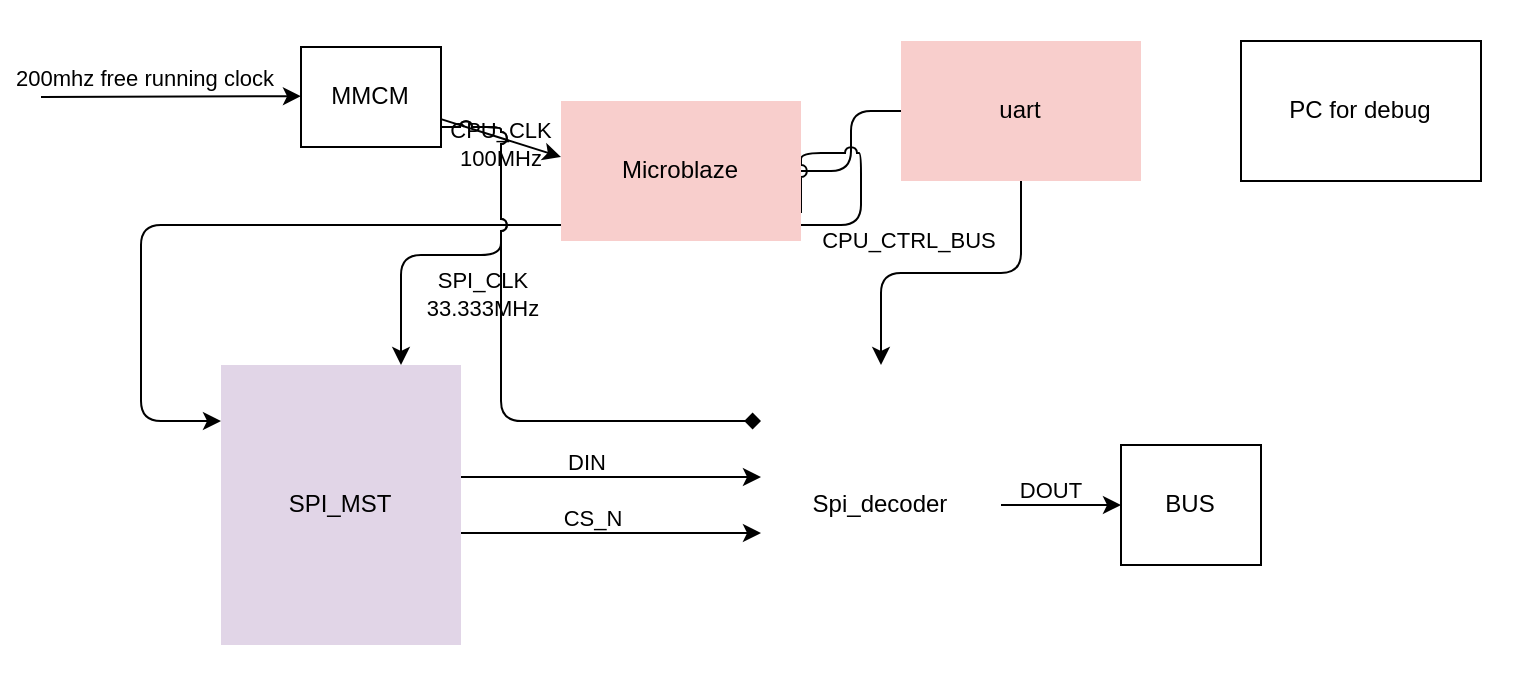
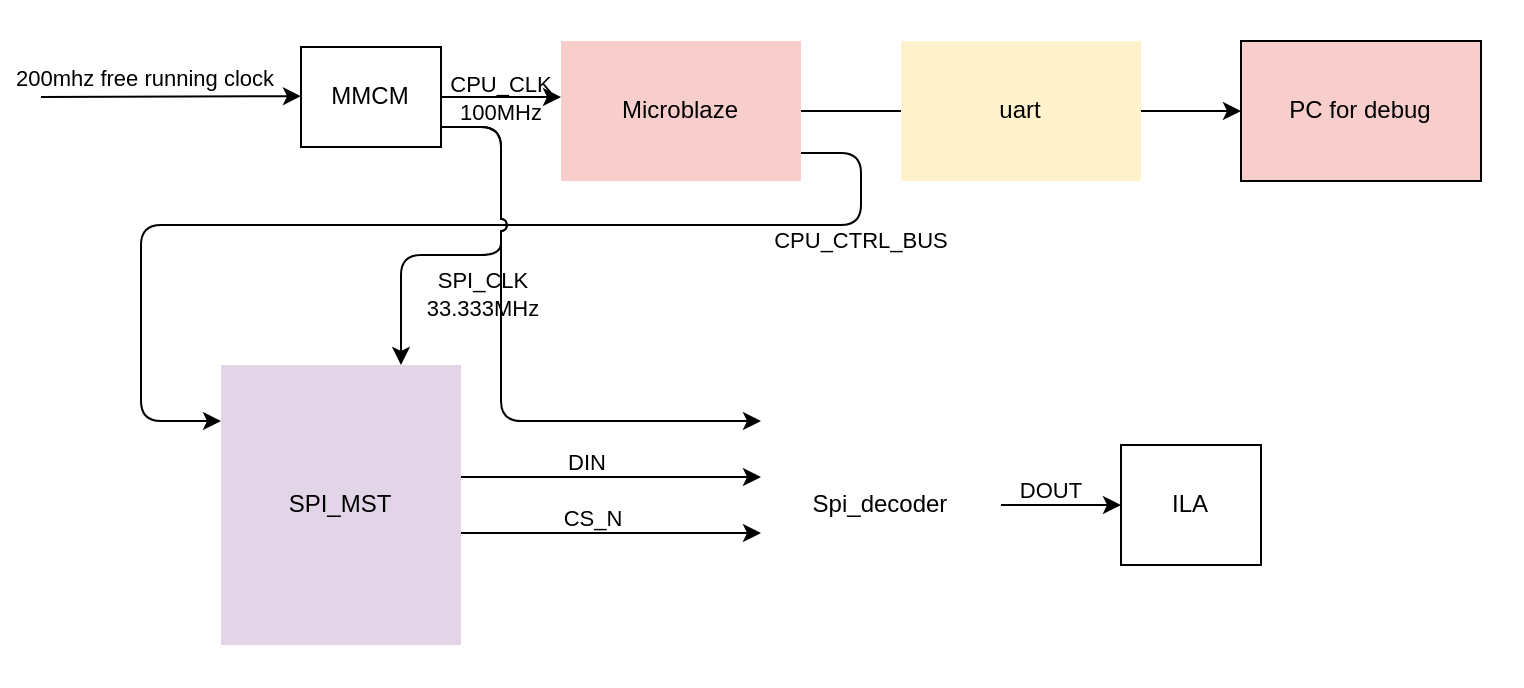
  <mxCell id="0" />
  <mxCell id="1" parent="0" />
  <mxCell id="2" value="Spi_decoder" style="rounded=0;whiteSpace=wrap;html=1;points=[[0,0.2,0,0,0],[0,0.4,0,0,0],[0,0.6,0,0,0],[0,0.8,0,0,0],[0.25,0,0,0,0],[0.25,1,0,0,0],[0.5,0,0,0,0],[0.5,1,0,0,0],[0.75,0,0,0,0],[0.75,1,0,0,0],[1,0,0,0,0],[1,0.25,0,0,0],[1,0.5,0,0,0],[1,0.75,0,0,0],[1,1,0,0,0]];fillColor=#ffffff;strokeColor=none;" vertex="1" parent="1"><mxGeometry x="380" y="182" width="120" height="140" as="geometry" /></mxCell>
  <mxCell id="3" value="" style="endArrow=classic;html=1;entryX=0;entryY=0.4;entryDx=0;entryDy=0;entryPerimeter=0;exitX=1;exitY=0.4;exitDx=0;exitDy=0;exitPerimeter=0;" edge="1" parent="1" source="9" target="2"><mxGeometry width="50" height="50" relative="1" as="geometry"><mxPoint x="320" y="238" as="sourcePoint" /><mxPoint x="380" y="232" as="targetPoint" /></mxGeometry></mxCell>
  <mxCell id="4" value="DIN" style="edgeLabel;html=1;align=center;verticalAlign=middle;resizable=0;points=[];" vertex="1" connectable="0" parent="3"><mxGeometry x="-0.462" y="3" relative="1" as="geometry"><mxPoint x="22" y="-5" as="offset" /></mxGeometry></mxCell>
  <mxCell id="5" value="" style="endArrow=classic;html=1;entryX=0;entryY=0.6;entryDx=0;entryDy=0;entryPerimeter=0;exitX=1;exitY=0.6;exitDx=0;exitDy=0;exitPerimeter=0;" edge="1" parent="1" source="9" target="2"><mxGeometry width="50" height="50" relative="1" as="geometry"><mxPoint x="320" y="266" as="sourcePoint" /><mxPoint x="380" y="282" as="targetPoint" /></mxGeometry></mxCell>
  <mxCell id="6" value="CS_N" style="edgeLabel;html=1;align=center;verticalAlign=middle;resizable=0;points=[];" vertex="1" connectable="0" parent="5"><mxGeometry x="-0.386" y="1" relative="1" as="geometry"><mxPoint x="19" y="-7" as="offset" /></mxGeometry></mxCell>
  <mxCell id="7" value="" style="endArrow=classic;html=1;exitX=1;exitY=0.5;exitDx=0;exitDy=0;exitPerimeter=0;" edge="1" parent="1" source="2"><mxGeometry width="50" height="50" relative="1" as="geometry"><mxPoint x="530" y="252" as="sourcePoint" /><mxPoint x="560" y="252" as="targetPoint" /></mxGeometry></mxCell>
  <mxCell id="8" value="DOUT" style="edgeLabel;html=1;align=center;verticalAlign=middle;resizable=0;points=[];" vertex="1" connectable="0" parent="7"><mxGeometry x="-0.225" relative="1" as="geometry"><mxPoint x="1" y="-8" as="offset" /></mxGeometry></mxCell>
  <mxCell id="9" value="SPI_MST" style="rounded=0;whiteSpace=wrap;html=1;points=[[0,0.2,0,0,0],[0,0.4,0,0,0],[0,0.6,0,0,0],[0,0.8,0,0,0],[0.25,0,0,0,0],[0.25,1,0,0,0],[0.5,0,0,0,0],[0.5,1,0,0,0],[0.75,0,0,0,0],[0.75,1,0,0,0],[1,0.2,0,0,0],[1,0.4,0,0,0],[1,0.6,0,0,0],[1,0.8,0,0,0]];fillColor=#e1d5e7;strokeColor=none;" vertex="1" parent="1"><mxGeometry x="110" y="182" width="120" height="140" as="geometry" /></mxCell>
  <mxCell id="10" style="edgeStyle=elbowEdgeStyle;html=1;jumpStyle=arc;endArrow=none;" edge="1" parent="1" source="13" target="23"><mxGeometry relative="1" as="geometry" /></mxCell>
  <mxCell id="11" style="edgeStyle=orthogonalEdgeStyle;html=1;entryX=0;entryY=0.2;entryDx=0;entryDy=0;entryPerimeter=0;exitX=1;exitY=0.8;exitDx=0;exitDy=0;exitPerimeter=0;jumpStyle=arc;" edge="1" parent="1" source="13" target="9"><mxGeometry relative="1" as="geometry"><Array as="points"><mxPoint x="430" y="76" /><mxPoint x="430" y="112" /><mxPoint x="70" y="112" /><mxPoint x="70" y="210" /></Array></mxGeometry></mxCell>
  <mxCell id="12" value="CPU_CTRL_BUS" style="edgeLabel;html=1;align=center;verticalAlign=middle;resizable=0;points=[];labelBackgroundColor=none;" vertex="1" connectable="0" parent="11"><mxGeometry x="-0.612" y="2" relative="1" as="geometry"><mxPoint x="42" y="5" as="offset" /></mxGeometry></mxCell>
- <mxCell id="13" value="Microblaze" style="rounded=0;whiteSpace=wrap;html=1;points=[[0,0.2,0,0,0],[0,0.4,0,0,0],[0,0.6,0,0,0],[0,0.8,0,0,0],[0.25,0,0,0,0],[0.25,1,0,0,0],[0.5,0,0,0,0],[0.5,1,0,0,0],[0.75,0,0,0,0],[0.75,1,0,0,0],[1,0.2,0,0,0],[1,0.4,0,0,0],[1,0.6,0,0,0],[1,0.8,0,0,0]];fillColor=#f8cecc;strokeColor=none;" vertex="1" parent="1"><mxGeometry x="280" y="50" width="120" height="70" as="geometry" /></mxCell>
+ <mxCell id="13" value="Microblaze" style="rounded=0;whiteSpace=wrap;html=1;points=[[0,0.2,0,0,0],[0,0.4,0,0,0],[0,0.6,0,0,0],[0,0.8,0,0,0],[0.25,0,0,0,0],[0.25,1,0,0,0],[0.5,0,0,0,0],[0.5,1,0,0,0],[0.75,0,0,0,0],[0.75,1,0,0,0],[1,0.2,0,0,0],[1,0.4,0,0,0],[1,0.6,0,0,0],[1,0.8,0,0,0]];fillColor=#f8cecc;strokeColor=none;" vertex="1" parent="1"><mxGeometry x="280" y="20" width="120" height="70" as="geometry" /></mxCell>
  <mxCell id="14" style="edgeStyle=none;html=1;entryX=0;entryY=0.4;entryDx=0;entryDy=0;entryPerimeter=0;jumpStyle=arc;" edge="1" parent="1" source="19" target="13"><mxGeometry relative="1" as="geometry" /></mxCell>
  <mxCell id="15" value="CPU_CLK&lt;br&gt;100MHz" style="edgeLabel;html=1;align=center;verticalAlign=middle;resizable=0;points=[];labelBackgroundColor=none;" vertex="1" connectable="0" parent="14"><mxGeometry x="0.322" y="2" relative="1" as="geometry"><mxPoint x="-11" y="2" as="offset" /></mxGeometry></mxCell>
- <mxCell id="16" style="edgeStyle=elbowEdgeStyle;html=1;entryX=0;entryY=0.2;entryDx=0;entryDy=0;entryPerimeter=0;exitX=1;exitY=0.8;exitDx=0;exitDy=0;exitPerimeter=0;jumpStyle=arc;endArrow=diamond;" edge="1" parent="1" source="19" target="2"><mxGeometry relative="1" as="geometry"><Array as="points"><mxPoint x="250" y="102" /><mxPoint x="260" y="122" /></Array></mxGeometry></mxCell>
+ <mxCell id="16" style="edgeStyle=elbowEdgeStyle;html=1;entryX=0;entryY=0.2;entryDx=0;entryDy=0;entryPerimeter=0;exitX=1;exitY=0.8;exitDx=0;exitDy=0;exitPerimeter=0;jumpStyle=arc;" edge="1" parent="1" source="19" target="2"><mxGeometry relative="1" as="geometry"><Array as="points"><mxPoint x="250" y="102" /><mxPoint x="260" y="122" /></Array></mxGeometry></mxCell>
  <mxCell id="17" value="SPI_CLK&lt;br&gt;33.333MHz" style="edgeLabel;html=1;align=center;verticalAlign=middle;resizable=0;points=[];labelBackgroundColor=none;" vertex="1" connectable="0" parent="16"><mxGeometry x="0.591" y="3" relative="1" as="geometry"><mxPoint x="-77" y="-61" as="offset" /></mxGeometry></mxCell>
  <mxCell id="18" style="edgeStyle=orthogonalEdgeStyle;html=1;entryX=0.75;entryY=0;entryDx=0;entryDy=0;entryPerimeter=0;jumpStyle=arc;exitX=1;exitY=0.8;exitDx=0;exitDy=0;exitPerimeter=0;" edge="1" parent="1" source="19" target="9"><mxGeometry relative="1" as="geometry"><Array as="points"><mxPoint x="250" y="63" /><mxPoint x="250" y="127" /><mxPoint x="200" y="127" /></Array></mxGeometry></mxCell>
  <mxCell id="19" value="MMCM" style="rounded=0;whiteSpace=wrap;html=1;points=[[0,0.2,0,0,0],[0,0.4,0,0,0],[0,0.6,0,0,0],[0,0.8,0,0,0],[0.25,0,0,0,0],[0.25,1,0,0,0],[0.5,0,0,0,0],[0.5,1,0,0,0],[0.75,0,0,0,0],[0.75,1,0,0,0],[1,0.2,0,0,0],[1,0.4,0,0,0],[1,0.6,0,0,0],[1,0.8,0,0,0]];" vertex="1" parent="1"><mxGeometry x="150" y="23" width="70" height="50" as="geometry" /></mxCell>
  <mxCell id="20" style="edgeStyle=none;html=1;entryX=0;entryY=0.4;entryDx=0;entryDy=0;entryPerimeter=0;jumpStyle=arc;" edge="1" parent="1"><mxGeometry relative="1" as="geometry"><mxPoint x="20" y="48" as="sourcePoint" /><mxPoint x="150" y="47.58" as="targetPoint" /></mxGeometry></mxCell>
  <mxCell id="21" value="200mhz free running clock" style="edgeLabel;html=1;align=center;verticalAlign=middle;resizable=0;points=[];" vertex="1" connectable="0" parent="20"><mxGeometry x="-0.483" y="2" relative="1" as="geometry"><mxPoint x="18" y="-7" as="offset" /></mxGeometry></mxCell>
- <mxCell id="22" value="" style="edgeStyle=orthogonalEdgeStyle;jumpStyle=arc;html=1;" edge="1" parent="1" source="23" target="2"><mxGeometry relative="1" as="geometry" /></mxCell>
- <mxCell id="23" value="uart" style="rounded=0;whiteSpace=wrap;html=1;points=[[0,0.2,0,0,0],[0,0.4,0,0,0],[0,0.6,0,0,0],[0,0.8,0,0,0],[0.25,0,0,0,0],[0.25,1,0,0,0],[0.5,0,0,0,0],[0.5,1,0,0,0],[0.75,0,0,0,0],[0.75,1,0,0,0],[1,0.2,0,0,0],[1,0.4,0,0,0],[1,0.6,0,0,0],[1,0.8,0,0,0]];fillColor=#f8cecc;strokeColor=none;" vertex="1" parent="1"><mxGeometry x="450" y="20" width="120" height="70" as="geometry" /></mxCell>
- <mxCell id="24" value="BUS" style="rounded=0;whiteSpace=wrap;html=1;points=[[0,0.2,0,0,0],[0,0.4,0,0,0],[0,0.6,0,0,0],[0,0.8,0,0,0],[0.25,0,0,0,0],[0.25,1,0,0,0],[0.5,0,0,0,0],[0.5,1,0,0,0],[0.75,0,0,0,0],[0.75,1,0,0,0],[1,0,0,0,0],[1,0.25,0,0,0],[1,0.5,0,0,0],[1,0.75,0,0,0],[1,1,0,0,0]];" vertex="1" parent="1"><mxGeometry x="560" y="222" width="70" height="60" as="geometry" /></mxCell>
- <mxCell id="25" value="PC for debug" style="rounded=0;whiteSpace=wrap;html=1;points=[[0,0.2,0,0,0],[0,0.4,0,0,0],[0,0.6,0,0,0],[0,0.8,0,0,0],[0.25,0,0,0,0],[0.25,1,0,0,0],[0.5,0,0,0,0],[0.5,1,0,0,0],[0.75,0,0,0,0],[0.75,1,0,0,0],[1,0.2,0,0,0],[1,0.4,0,0,0],[1,0.6,0,0,0],[1,0.8,0,0,0]];" vertex="1" parent="1"><mxGeometry x="620" y="20" width="120" height="70" as="geometry" /></mxCell>
+ <mxCell id="22" value="" style="edgeStyle=orthogonalEdgeStyle;jumpStyle=arc;html=1;" edge="1" parent="1" source="23" target="25"><mxGeometry relative="1" as="geometry" /></mxCell>
+ <mxCell id="23" value="uart" style="rounded=0;whiteSpace=wrap;html=1;points=[[0,0.2,0,0,0],[0,0.4,0,0,0],[0,0.6,0,0,0],[0,0.8,0,0,0],[0.25,0,0,0,0],[0.25,1,0,0,0],[0.5,0,0,0,0],[0.5,1,0,0,0],[0.75,0,0,0,0],[0.75,1,0,0,0],[1,0.2,0,0,0],[1,0.4,0,0,0],[1,0.6,0,0,0],[1,0.8,0,0,0]];fillColor=#fff2cc;strokeColor=none;" vertex="1" parent="1"><mxGeometry x="450" y="20" width="120" height="70" as="geometry" /></mxCell>
+ <mxCell id="24" value="ILA" style="rounded=0;whiteSpace=wrap;html=1;points=[[0,0.2,0,0,0],[0,0.4,0,0,0],[0,0.6,0,0,0],[0,0.8,0,0,0],[0.25,0,0,0,0],[0.25,1,0,0,0],[0.5,0,0,0,0],[0.5,1,0,0,0],[0.75,0,0,0,0],[0.75,1,0,0,0],[1,0,0,0,0],[1,0.25,0,0,0],[1,0.5,0,0,0],[1,0.75,0,0,0],[1,1,0,0,0]];" vertex="1" parent="1"><mxGeometry x="560" y="222" width="70" height="60" as="geometry" /></mxCell>
+ <mxCell id="25" value="PC for debug" style="rounded=0;whiteSpace=wrap;html=1;points=[[0,0.2,0,0,0],[0,0.4,0,0,0],[0,0.6,0,0,0],[0,0.8,0,0,0],[0.25,0,0,0,0],[0.25,1,0,0,0],[0.5,0,0,0,0],[0.5,1,0,0,0],[0.75,0,0,0,0],[0.75,1,0,0,0],[1,0.2,0,0,0],[1,0.4,0,0,0],[1,0.6,0,0,0],[1,0.8,0,0,0]];fillColor=#f8cecc;" vertex="1" parent="1"><mxGeometry x="620" y="20" width="120" height="70" as="geometry" /></mxCell>
